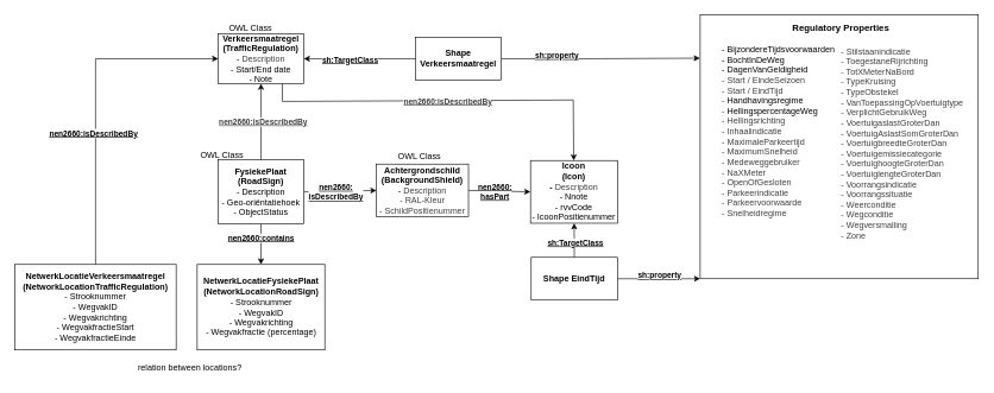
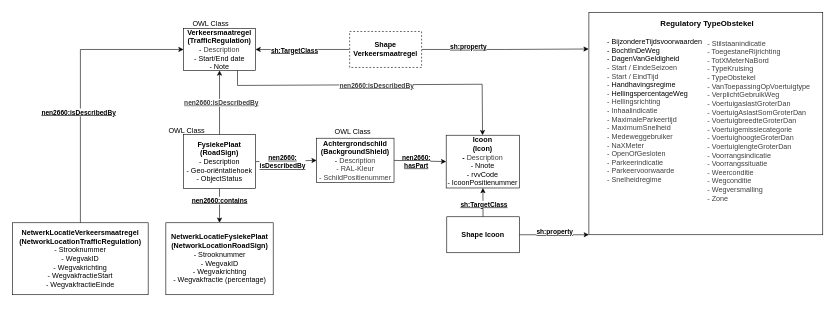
  <mxCell id="0" />
  <mxCell id="1" parent="0" />
  <mxCell id="2" style="edgeStyle=orthogonalEdgeStyle;rounded=0;orthogonalLoop=1;jettySize=auto;html=1;entryX=-0.001;entryY=0.165;entryDx=0;entryDy=0;entryPerimeter=0;" parent="1" source="32" target="20" edge="1"><mxGeometry relative="1" as="geometry"><mxPoint x="638" y="81" as="sourcePoint" /><mxPoint x="980" y="80" as="targetPoint" /></mxGeometry></mxCell>
  <mxCell id="3" value="&lt;div&gt;&lt;b&gt;&lt;u&gt;sh:property&lt;/u&gt;&lt;/b&gt;&lt;/div&gt;&lt;div&gt;&lt;b&gt;&lt;u&gt;&lt;br&gt;&lt;/u&gt;&lt;/b&gt;&lt;/div&gt;" style="edgeLabel;html=1;align=center;verticalAlign=middle;resizable=0;points=[];" parent="2" vertex="1" connectable="0"><mxGeometry x="-0.45" y="-2" relative="1" as="geometry"><mxPoint as="offset" /></mxGeometry></mxCell>
  <mxCell id="4" style="rounded=0;orthogonalLoop=1;jettySize=auto;html=1;exitX=0.5;exitY=0;exitDx=0;exitDy=0;entryX=0.5;entryY=1;entryDx=0;entryDy=0;" parent="1" source="13" target="8" edge="1"><mxGeometry relative="1" as="geometry"><mxPoint x="745" y="163" as="targetPoint" /></mxGeometry></mxCell>
  <mxCell id="5" value="&lt;div style=&quot;border-color: var(--border-color);&quot;&gt;&lt;b style=&quot;color: rgb(63, 63, 63); border-color: var(--border-color);&quot;&gt;&lt;u style=&quot;border-color: var(--border-color);&quot;&gt;nen2660:isDescribedBy&lt;/u&gt;&lt;/b&gt;&lt;/div&gt;" style="edgeLabel;html=1;align=center;verticalAlign=middle;resizable=0;points=[];" parent="4" vertex="1" connectable="0"><mxGeometry x="0.013" y="-2" relative="1" as="geometry"><mxPoint as="offset" /></mxGeometry></mxCell>
  <mxCell id="6" style="edgeStyle=none;html=1;rounded=0;curved=0;exitX=0.75;exitY=1;exitDx=0;exitDy=0;" edge="1" parent="1" source="8" target="21"><mxGeometry relative="1" as="geometry"><Array as="points"><mxPoint x="395" y="142" /><mxPoint x="803" y="140" /></Array></mxGeometry></mxCell>
  <mxCell id="7" value="&lt;b style=&quot;color: rgb(63, 63, 63); border-color: var(--border-color);&quot;&gt;&lt;u style=&quot;border-color: var(--border-color);&quot;&gt;nen2660:isDescribedBy&lt;/u&gt;&lt;/b&gt;" style="edgeLabel;html=1;align=center;verticalAlign=middle;resizable=0;points=[];" vertex="1" connectable="0" parent="6"><mxGeometry x="-0.517" y="-2" relative="1" as="geometry"><mxPoint x="131" y="-2" as="offset" /></mxGeometry></mxCell>
  <mxCell id="8" value="&lt;div&gt;&lt;b&gt;Verkeersmaatregel&lt;/b&gt;&lt;/div&gt;&lt;div&gt;&lt;b&gt;(&lt;/b&gt;&lt;b&gt;&lt;/b&gt;&lt;b&gt;TrafficRegulation&lt;/b&gt;&lt;b&gt;)&lt;br&gt;&lt;/b&gt;&lt;/div&gt;&lt;div&gt;-&amp;nbsp;&lt;span style=&quot;color: rgb(63, 63, 63); background-color: transparent;&quot;&gt;Description&lt;/span&gt;&lt;br&gt;&lt;/div&gt;&lt;div&gt;- Start/End date&lt;/div&gt;&lt;div&gt;- Note&lt;/div&gt;" style="rounded=0;whiteSpace=wrap;html=1;" parent="1" vertex="1"><mxGeometry x="305" y="47" width="120" height="70" as="geometry" /></mxCell>
  <mxCell id="9" style="edgeStyle=none;html=1;exitX=1;exitY=0.5;exitDx=0;exitDy=0;entryX=0;entryY=0.5;entryDx=0;entryDy=0;" parent="1" source="13" target="24" edge="1"><mxGeometry relative="1" as="geometry"><mxPoint x="921" y="251.37" as="targetPoint" /></mxGeometry></mxCell>
  <mxCell id="10" value="&lt;div style=&quot;border-color: var(--border-color);&quot;&gt;&lt;b style=&quot;border-color: var(--border-color);&quot;&gt;&lt;u style=&quot;border-color: var(--border-color);&quot;&gt;nen2660:&lt;/u&gt;&lt;/b&gt;&lt;/div&gt;&lt;div style=&quot;border-color: var(--border-color);&quot;&gt;&lt;b style=&quot;border-color: var(--border-color);&quot;&gt;&lt;u style=&quot;border-color: var(--border-color);&quot;&gt;isDescribedBy&lt;/u&gt;&lt;/b&gt;&lt;/div&gt;" style="edgeLabel;html=1;align=center;verticalAlign=middle;resizable=0;points=[];" parent="9" vertex="1" connectable="0"><mxGeometry x="-0.193" relative="1" as="geometry"><mxPoint x="4" y="1" as="offset" /></mxGeometry></mxCell>
  <mxCell id="11" style="edgeStyle=none;html=1;exitX=0.5;exitY=1;exitDx=0;exitDy=0;" edge="1" parent="1" source="13" target="17"><mxGeometry relative="1" as="geometry" /></mxCell>
  <mxCell id="12" value="&lt;b&gt;&lt;u&gt;nen2660:contains&lt;/u&gt;&lt;/b&gt;" style="edgeLabel;html=1;align=center;verticalAlign=middle;resizable=0;points=[];" vertex="1" connectable="0" parent="11"><mxGeometry x="-0.326" y="-1" relative="1" as="geometry"><mxPoint as="offset" /></mxGeometry></mxCell>
  <mxCell id="13" value="&lt;div&gt;&lt;b&gt;FysiekePlaat&lt;/b&gt;&lt;/div&gt;&lt;div&gt;&lt;b&gt;(&lt;/b&gt;&lt;b&gt;&lt;/b&gt;&lt;b&gt;RoadSign&lt;/b&gt;&lt;b&gt;)&lt;/b&gt;&lt;br&gt;&lt;/div&gt;&lt;div&gt;&lt;span style=&quot;background-color: transparent;&quot;&gt;- Description&lt;/span&gt;&lt;/div&gt;&lt;div&gt;&lt;span style=&quot;background-color: transparent;&quot;&gt;-&amp;nbsp;&lt;/span&gt;&lt;span style=&quot;background-color: transparent;&quot;&gt;Geo-oriëntatiehoek&lt;/span&gt;&lt;/div&gt;&lt;div&gt;&lt;span style=&quot;background-color: transparent;&quot;&gt;- ObjectStatus&lt;/span&gt;&lt;/div&gt;" style="rounded=0;whiteSpace=wrap;html=1;" parent="1" vertex="1"><mxGeometry x="305" y="224" width="120" height="90" as="geometry" /></mxCell>
  <mxCell id="14" style="edgeStyle=orthogonalEdgeStyle;rounded=0;orthogonalLoop=1;jettySize=auto;html=1;exitX=0.5;exitY=0;exitDx=0;exitDy=0;entryX=0;entryY=0.5;entryDx=0;entryDy=0;" parent="1" source="16" target="8" edge="1"><mxGeometry relative="1" as="geometry" /></mxCell>
  <mxCell id="15" value="&lt;b&gt;&lt;u&gt;nen2660:isDescribedBy&lt;/u&gt;&lt;/b&gt;" style="edgeLabel;html=1;align=center;verticalAlign=middle;resizable=0;points=[];" parent="14" vertex="1" connectable="0"><mxGeometry x="-0.221" y="-3" relative="1" as="geometry"><mxPoint x="-7" y="-5" as="offset" /></mxGeometry></mxCell>
  <mxCell id="16" value="&lt;div&gt;&lt;b&gt;NetwerkLocatieVerkeersmaatregel&lt;/b&gt;&lt;/div&gt;&lt;div&gt;&lt;b&gt;(&lt;/b&gt;&lt;b&gt;&lt;/b&gt;&lt;b&gt;NetworkLocationTrafficRegulation&lt;/b&gt;&lt;b&gt;)&lt;/b&gt;&lt;/div&gt;&lt;div&gt;- Strooknummer&lt;/div&gt;&lt;div&gt;- WegvakID&lt;/div&gt;&lt;div&gt;- Wegvakrichting&lt;/div&gt;- WegvakfractieStart&lt;br&gt;- WegvakfractieEinde" style="rounded=0;whiteSpace=wrap;html=1;" parent="1" vertex="1"><mxGeometry x="20" y="371" width="226" height="120" as="geometry" /></mxCell>
  <mxCell id="17" value="&lt;div&gt;&lt;b&gt;NetwerkLocatieFysiekePlaat&lt;/b&gt;&lt;/div&gt;&lt;div&gt;&lt;b&gt;(&lt;/b&gt;&lt;b&gt;NetworkLocationRoadSign)&lt;/b&gt;&lt;/div&gt;&lt;div&gt;- Strooknummer&lt;/div&gt;&lt;div&gt;- WegvakID&lt;/div&gt;&lt;div&gt;- Wegvakrichting&lt;/div&gt;&lt;div&gt;- Wegvakfractie (percentage)&lt;br&gt;&lt;/div&gt;" style="rounded=0;whiteSpace=wrap;html=1;" parent="1" vertex="1"><mxGeometry x="275.5" y="371" width="179" height="120" as="geometry" /></mxCell>
  <mxCell id="18" style="rounded=0;orthogonalLoop=1;jettySize=auto;html=1;exitX=1;exitY=0.5;exitDx=0;exitDy=0;entryX=0;entryY=1;entryDx=0;entryDy=0;" parent="1" source="35" target="20" edge="1"><mxGeometry relative="1" as="geometry"><mxPoint x="885" y="499" as="targetPoint" /><Array as="points" /></mxGeometry></mxCell>
  <mxCell id="19" value="&lt;div&gt;&lt;b&gt;&lt;u&gt;sh:property&lt;/u&gt;&lt;/b&gt;&lt;/div&gt;" style="edgeLabel;html=1;align=center;verticalAlign=middle;resizable=0;points=[];" parent="18" vertex="1" connectable="0"><mxGeometry x="0.221" y="4" relative="1" as="geometry"><mxPoint x="-13" y="-1" as="offset" /></mxGeometry></mxCell>
  <mxCell id="20" value="&lt;div&gt;&lt;br&gt;&lt;/div&gt;&lt;div&gt;&lt;span style=&quot;color: rgb(63, 63, 63);&quot;&gt;&lt;/span&gt;&lt;/div&gt;" style="rounded=0;whiteSpace=wrap;html=1;" parent="1" vertex="1"><mxGeometry x="981" y="20" width="390" height="371" as="geometry" /></mxCell>
  <mxCell id="21" value="&lt;div&gt;&lt;b&gt;Icoon&lt;/b&gt;&lt;/div&gt;&lt;div&gt;&lt;b&gt;(Icon)&lt;br&gt;&lt;/b&gt;&lt;/div&gt;&lt;div&gt;&lt;b&gt;-&amp;nbsp;&lt;/b&gt;&lt;span style=&quot;color: rgb(63, 63, 63); background-color: transparent;&quot;&gt;Description&lt;/span&gt;&lt;/div&gt;&lt;div&gt;- Nnote&lt;/div&gt;&lt;div&gt;- rvvCode&lt;/div&gt;&lt;div&gt;- IcoonPositienummer&lt;/div&gt;" style="rounded=0;whiteSpace=wrap;html=1;" parent="1" vertex="1"><mxGeometry x="743" y="225" width="122" height="88" as="geometry" /></mxCell>
  <mxCell id="22" style="edgeStyle=none;html=1;exitX=1;exitY=0.5;exitDx=0;exitDy=0;entryX=0;entryY=0.5;entryDx=0;entryDy=0;" parent="1" source="24" target="21" edge="1"><mxGeometry relative="1" as="geometry"><mxPoint x="1075" y="223" as="targetPoint" /><mxPoint x="1048.5" y="244.25" as="sourcePoint" /></mxGeometry></mxCell>
  <mxCell id="23" value="&lt;div&gt;&lt;b&gt;&lt;u&gt;nen2660:&lt;/u&gt;&lt;/b&gt;&lt;/div&gt;&lt;div&gt;&lt;b&gt;&lt;u&gt;hasPart&lt;/u&gt;&lt;/b&gt;&lt;/div&gt;" style="edgeLabel;html=1;align=center;verticalAlign=middle;resizable=0;points=[];" parent="22" vertex="1" connectable="0"><mxGeometry x="-0.254" relative="1" as="geometry"><mxPoint x="5" y="1" as="offset" /></mxGeometry></mxCell>
  <mxCell id="24" value="&lt;div&gt;&lt;b&gt;Achtergrondschild&lt;/b&gt;&lt;/div&gt;&lt;div&gt;&lt;b&gt;(&lt;/b&gt;&lt;b&gt;&lt;/b&gt;&lt;b&gt;BackgroundShield&lt;/b&gt;&lt;b&gt;)&lt;br&gt;&lt;/b&gt;&lt;/div&gt;&lt;div&gt;&lt;span style=&quot;background-color: initial;&quot;&gt;-&amp;nbsp;&lt;/span&gt;&lt;span style=&quot;color: rgb(63, 63, 63); background-color: transparent;&quot;&gt;Description&lt;/span&gt;&lt;/div&gt;&lt;div&gt;&lt;span style=&quot;color: rgb(63, 63, 63); background-color: transparent;&quot;&gt;- RAL-Kleur&lt;/span&gt;&lt;/div&gt;&lt;div&gt;&lt;span style=&quot;color: rgb(63, 63, 63); background-color: transparent;&quot;&gt;- SchildPositienummer&lt;/span&gt;&lt;/div&gt;" style="rounded=0;whiteSpace=wrap;html=1;" parent="1" vertex="1"><mxGeometry x="527" y="230" width="129" height="74" as="geometry" /></mxCell>
  <mxCell id="25" value="&lt;div&gt;&lt;br&gt;&lt;/div&gt;&lt;div style=&quot;text-align: left;&quot;&gt;- BijzondereTijdsvoorwaarden&lt;/div&gt;&lt;div style=&quot;text-align: left;&quot;&gt;- BochtInDeWeg&lt;/div&gt;&lt;div style=&quot;text-align: left;&quot;&gt;- DagenVanGeldigheid&lt;/div&gt;&lt;span style=&quot;color: rgb(63, 63, 63);&quot;&gt;&lt;div style=&quot;text-align: left;&quot;&gt;&lt;span style=&quot;background-color: transparent;&quot;&gt;- Start / EindeSeizoen&lt;/span&gt;&lt;/div&gt;&lt;/span&gt;&lt;div&gt;&lt;div style=&quot;text-align: left;&quot;&gt;&lt;span style=&quot;background-color: transparent; color: rgb(63, 63, 63);&quot;&gt;- Start / EindTijd&lt;/span&gt;&lt;/div&gt;&lt;div style=&quot;text-align: left;&quot;&gt;&lt;span style=&quot;background-color: transparent; color: rgb(63, 63, 63);&quot;&gt;-&amp;nbsp;&lt;/span&gt;&lt;span style=&quot;background-color: transparent;&quot;&gt;Handhavingsregime&lt;/span&gt;&lt;/div&gt;&lt;div style=&quot;text-align: left;&quot;&gt;&lt;span style=&quot;background-color: transparent; color: rgb(63, 63, 63);&quot;&gt;-&amp;nbsp;&lt;/span&gt;&lt;span style=&quot;background-color: transparent;&quot;&gt;HellingspercentageWeg&lt;/span&gt;&lt;/div&gt;&lt;div style=&quot;text-align: left;&quot;&gt;&lt;span style=&quot;background-color: transparent; color: rgb(63, 63, 63);&quot;&gt;-&amp;nbsp;Hellingsrichting&lt;/span&gt;&lt;/div&gt;&lt;div&gt;&lt;/div&gt;&lt;span style=&quot;color: rgb(63, 63, 63);&quot;&gt;&lt;div style=&quot;text-align: left;&quot;&gt;&lt;span style=&quot;background-color: transparent;&quot;&gt;- Inhaalindicatie&lt;/span&gt;&lt;/div&gt;&lt;/span&gt;&lt;/div&gt;&lt;div&gt;&lt;span style=&quot;color: rgb(63, 63, 63);&quot;&gt;&lt;/span&gt;&lt;/div&gt;&lt;span style=&quot;color: rgb(63, 63, 63);&quot;&gt;&lt;div style=&quot;text-align: left;&quot;&gt;&lt;span style=&quot;background-color: transparent;&quot;&gt;- MaximaleParkeertijd&lt;/span&gt;&lt;/div&gt;&lt;/span&gt;&lt;div style=&quot;text-align: left;&quot;&gt;&lt;span style=&quot;color: rgb(63, 63, 63);&quot;&gt;- MaximumSnelheid&lt;/span&gt;&lt;/div&gt;&lt;div&gt;&lt;span style=&quot;color: rgb(63, 63, 63);&quot;&gt;&lt;/span&gt;&lt;/div&gt;&lt;span style=&quot;color: rgb(63, 63, 63);&quot;&gt;&lt;div style=&quot;text-align: left;&quot;&gt;&lt;span style=&quot;background-color: transparent;&quot;&gt;- Medeweggebruiker&lt;/span&gt;&lt;/div&gt;&lt;/span&gt;&lt;div style=&quot;text-align: left;&quot;&gt;&lt;span style=&quot;color: rgb(63, 63, 63);&quot;&gt;- NaXMeter&lt;/span&gt;&lt;span style=&quot;color: rgb(63, 63, 63);&quot;&gt;&lt;/span&gt;&lt;/div&gt;&lt;div&gt;&lt;span style=&quot;color: rgb(63, 63, 63);&quot;&gt;&lt;/span&gt;&lt;/div&gt;&lt;span style=&quot;color: rgb(63, 63, 63);&quot;&gt;&lt;div style=&quot;text-align: left;&quot;&gt;&lt;span style=&quot;background-color: transparent;&quot;&gt;- OpenOfGesloten&lt;/span&gt;&lt;/div&gt;&lt;/span&gt;&lt;div&gt;&lt;span style=&quot;color: rgb(63, 63, 63);&quot;&gt;&lt;/span&gt;&lt;/div&gt;&lt;span style=&quot;color: rgb(63, 63, 63);&quot;&gt;&lt;div style=&quot;text-align: left;&quot;&gt;&lt;span style=&quot;background-color: transparent;&quot;&gt;- Parkeerindicatie&lt;/span&gt;&lt;/div&gt;&lt;/span&gt;&lt;div style=&quot;text-align: left;&quot;&gt;&lt;span style=&quot;color: rgb(63, 63, 63);&quot;&gt;- Parkeervoorwaarde&lt;/span&gt;&lt;/div&gt;&lt;div&gt;&lt;span style=&quot;color: rgb(63, 63, 63);&quot;&gt;&lt;div style=&quot;color: rgb(63, 63, 63);&quot;&gt;&lt;span style=&quot;color: rgb(63, 63, 63);&quot;&gt;&lt;/span&gt;&lt;/div&gt;&lt;span style=&quot;color: rgb(63, 63, 63);&quot;&gt;&lt;div style=&quot;text-align: left;&quot;&gt;&lt;span style=&quot;background-color: transparent;&quot;&gt;- Snelheidregime&lt;/span&gt;&lt;/div&gt;&lt;/span&gt;&lt;/span&gt;&lt;/div&gt;&lt;div&gt;&lt;span style=&quot;color: rgb(63, 63, 63);&quot;&gt;&lt;span style=&quot;color: rgb(63, 63, 63);&quot;&gt;&lt;br&gt;&lt;/span&gt;&lt;/span&gt;&lt;/div&gt;" style="text;html=1;align=center;verticalAlign=middle;whiteSpace=wrap;rounded=0;" vertex="1" parent="1"><mxGeometry x="1002" y="54" width="178" height="260" as="geometry" /></mxCell>
  <mxCell id="26" value="&lt;div style=&quot;color: rgb(63, 63, 63);&quot;&gt;&lt;span style=&quot;color: rgb(63, 63, 63);&quot;&gt;-&amp;nbsp;Stilstaanindicatie&amp;nbsp;&lt;/span&gt;&lt;span style=&quot;color: rgb(63, 63, 63);&quot;&gt;&lt;/span&gt;&lt;/div&gt;&lt;div style=&quot;color: rgb(63, 63, 63);&quot;&gt;&lt;span style=&quot;color: rgb(63, 63, 63);&quot;&gt;&lt;/span&gt;&lt;/div&gt;&lt;div style=&quot;color: rgb(63, 63, 63);&quot;&gt;&lt;span style=&quot;color: rgb(63, 63, 63);&quot;&gt;- ToegestaneRijrichting&lt;/span&gt;&lt;/div&gt;&lt;div style=&quot;color: rgb(63, 63, 63);&quot;&gt;&lt;span style=&quot;color: rgb(63, 63, 63);&quot;&gt;&lt;/span&gt;&lt;/div&gt;&lt;span style=&quot;color: rgb(63, 63, 63);&quot;&gt;- TotXMeterNaBord&lt;/span&gt;&lt;div style=&quot;color: rgb(63, 63, 63);&quot;&gt;&lt;span style=&quot;color: rgb(63, 63, 63);&quot;&gt;- TypeKruising&lt;/span&gt;&lt;/div&gt;&lt;div style=&quot;color: rgb(63, 63, 63);&quot;&gt;&lt;span style=&quot;color: rgb(63, 63, 63);&quot;&gt;&lt;/span&gt;&lt;/div&gt;&lt;span style=&quot;color: rgb(63, 63, 63);&quot;&gt;- TypeObstekel&lt;/span&gt;&lt;div style=&quot;color: rgb(63, 63, 63);&quot;&gt;&lt;span style=&quot;color: rgb(63, 63, 63);&quot;&gt;- VanToepassingOpVoertuigtype&lt;/span&gt;&lt;span style=&quot;color: rgb(63, 63, 63);&quot;&gt;&lt;/span&gt;&lt;/div&gt;&lt;div style=&quot;color: rgb(63, 63, 63);&quot;&gt;&lt;span style=&quot;color: rgb(63, 63, 63);&quot;&gt;&lt;/span&gt;&lt;/div&gt;&lt;span style=&quot;color: rgb(63, 63, 63);&quot;&gt;- VerplichtGebruikWeg&lt;/span&gt;&lt;div style=&quot;color: rgb(63, 63, 63);&quot;&gt;&lt;span style=&quot;color: rgb(63, 63, 63);&quot;&gt;- VoertuigaslastGroterDan&lt;/span&gt;&lt;/div&gt;&lt;div style=&quot;color: rgb(63, 63, 63);&quot;&gt;&lt;span style=&quot;color: rgb(63, 63, 63);&quot;&gt;&lt;/span&gt;&lt;/div&gt;&lt;span style=&quot;color: rgb(63, 63, 63);&quot;&gt;-&amp;nbsp;&lt;/span&gt;&lt;span style=&quot;color: rgb(63, 63, 63);&quot;&gt;VoertuigAslastSomGroterDan&lt;/span&gt;&lt;div style=&quot;color: rgb(63, 63, 63);&quot;&gt;&lt;span style=&quot;color: rgb(63, 63, 63);&quot;&gt;-&amp;nbsp;&lt;/span&gt;&lt;span style=&quot;color: rgb(63, 63, 63);&quot;&gt;&lt;/span&gt;&lt;span style=&quot;background-color: transparent; color: rgb(63, 63, 63);&quot;&gt;VoertuigbreedteGroterDan&lt;/span&gt;&lt;/div&gt;&lt;div style=&quot;color: rgb(63, 63, 63);&quot;&gt;&lt;span style=&quot;color: rgb(63, 63, 63);&quot;&gt;&lt;/span&gt;&lt;/div&gt;&lt;span style=&quot;color: rgb(63, 63, 63);&quot;&gt;-&amp;nbsp;&lt;/span&gt;&lt;span style=&quot;color: rgb(63, 63, 63);&quot;&gt;Voertuigemissiecategorie&lt;/span&gt;&lt;div style=&quot;color: rgb(63, 63, 63);&quot;&gt;&lt;span style=&quot;color: rgb(63, 63, 63);&quot;&gt;-&amp;nbsp;&lt;/span&gt;&lt;span style=&quot;color: rgb(63, 63, 63);&quot;&gt;&lt;/span&gt;&lt;span style=&quot;background-color: transparent; color: rgb(63, 63, 63);&quot;&gt;VoertuighoogteGroterDan&lt;/span&gt;&lt;/div&gt;&lt;div style=&quot;color: rgb(63, 63, 63);&quot;&gt;&lt;span style=&quot;color: rgb(63, 63, 63);&quot;&gt;&lt;/span&gt;&lt;/div&gt;&lt;span style=&quot;color: rgb(63, 63, 63);&quot;&gt;-&amp;nbsp;&lt;/span&gt;&lt;span style=&quot;color: rgb(63, 63, 63);&quot;&gt;VoertuiglengteGroterDan&lt;/span&gt;&lt;div style=&quot;color: rgb(63, 63, 63);&quot;&gt;&lt;span style=&quot;color: rgb(63, 63, 63);&quot;&gt;- Voorrangsindicatie&lt;/span&gt;&lt;span style=&quot;color: rgb(63, 63, 63);&quot;&gt;&lt;/span&gt;&lt;/div&gt;&lt;div style=&quot;color: rgb(63, 63, 63);&quot;&gt;&lt;span style=&quot;color: rgb(63, 63, 63);&quot;&gt;&lt;/span&gt;&lt;/div&gt;&lt;span style=&quot;color: rgb(63, 63, 63);&quot;&gt;- Voorrangssituatie&lt;/span&gt;&lt;div style=&quot;color: rgb(63, 63, 63);&quot;&gt;&lt;span style=&quot;color: rgb(63, 63, 63);&quot;&gt;- Weerconditie&lt;/span&gt;&lt;/div&gt;&lt;div style=&quot;color: rgb(63, 63, 63);&quot;&gt;&lt;span style=&quot;color: rgb(63, 63, 63);&quot;&gt;- Wegconditie&lt;/span&gt;&lt;/div&gt;&lt;div style=&quot;color: rgb(63, 63, 63);&quot;&gt;&lt;span style=&quot;background-color: transparent;&quot;&gt;- Wegversmalling&lt;/span&gt;&lt;/div&gt;&lt;div style=&quot;color: rgb(63, 63, 63);&quot;&gt;&lt;span style=&quot;color: rgb(63, 63, 63);&quot;&gt;- Zone&lt;/span&gt;&lt;/div&gt;" style="text;html=1;align=left;verticalAlign=middle;whiteSpace=wrap;rounded=0;" vertex="1" parent="1"><mxGeometry x="1177" y="54" width="188" height="293" as="geometry" /></mxCell>
- <mxCell id="27" value="&lt;b&gt;&lt;font style=&quot;font-size: 13px;&quot;&gt;Regulatory Properties&lt;/font&gt;&lt;/b&gt;" style="text;html=1;align=center;verticalAlign=middle;whiteSpace=wrap;rounded=0;" vertex="1" parent="1"><mxGeometry x="1080.5" y="24" width="195" height="30" as="geometry" /></mxCell>
- <mxCell id="28" value="relation between locations?" style="text;html=1;align=center;verticalAlign=middle;resizable=0;points=[];autosize=1;strokeColor=none;fillColor=none;" vertex="1" parent="1"><mxGeometry x="183" y="504" width="163" height="26" as="geometry" /></mxCell>
+ <mxCell id="27" value="&lt;b&gt;&lt;font style=&quot;font-size: 13px;&quot;&gt;Regulatory TypeObstekel&lt;/font&gt;&lt;/b&gt;" style="text;html=1;align=center;verticalAlign=middle;whiteSpace=wrap;rounded=0;" vertex="1" parent="1"><mxGeometry x="1080.5" y="24" width="195" height="30" as="geometry" /></mxCell>
  <mxCell id="29" style="edgeStyle=none;html=1;" edge="1" parent="1" source="32" target="8"><mxGeometry relative="1" as="geometry" /></mxCell>
  <mxCell id="30" value="&lt;span style=&quot;font-family: monospace; font-size: 0px; text-align: start; background-color: rgb(251, 251, 251);&quot;&gt;%3CmxGraphModel%3E%3Croot%3E%3CmxCell%20id%3D%220%22%2F%3E%3CmxCell%20id%3D%221%22%20parent%3D%220%22%2F%3E%3CmxCell%20id%3D%222%22%20value%3D%22%26lt%3Bu%26gt%3Bsh%3ATargetClass%26lt%3B%2Fu%26gt%3B%22%20style%3D%22text%3Bhtml%3D1%3Balign%3Dcenter%3BverticalAlign%3Dmiddle%3Bresizable%3D0%3Bpoints%3D%5B%5D%3Bautosize%3D1%3BstrokeColor%3Dnone%3BfillColor%3Dnone%3B%22%20vertex%3D%221%22%20parent%3D%221%22%3E%3CmxGeometry%20x%3D%22461%22%20y%3D%2265%22%20width%3D%2297%22%20height%3D%2226%22%20as%3D%22geometry%22%2F%3E%3C%2FmxCell%3E%3C%2Froot%3E%3C%2FmxGraphModel%3E&lt;/span&gt;" style="edgeLabel;html=1;align=center;verticalAlign=middle;resizable=0;points=[];" vertex="1" connectable="0" parent="29"><mxGeometry x="0.019" y="-3" relative="1" as="geometry"><mxPoint as="offset" /></mxGeometry></mxCell>
  <mxCell id="31" value="&lt;u&gt;&lt;b&gt;sh:TargetClass&lt;/b&gt;&lt;/u&gt;" style="edgeLabel;html=1;align=center;verticalAlign=middle;resizable=0;points=[];" vertex="1" connectable="0" parent="29"><mxGeometry x="0.189" y="1" relative="1" as="geometry"><mxPoint as="offset" /></mxGeometry></mxCell>
- <mxCell id="32" value="&lt;b&gt;Shape Verkeersmaatregel&lt;/b&gt;" style="rounded=0;whiteSpace=wrap;html=1;" vertex="1" parent="1"><mxGeometry x="582" y="52" width="120" height="60" as="geometry" /></mxCell>
+ <mxCell id="32" value="&lt;b&gt;Shape Verkeersmaatregel&lt;/b&gt;" style="rounded=0;whiteSpace=wrap;html=1;dashed=1;" vertex="1" parent="1"><mxGeometry x="582" y="52" width="120" height="60" as="geometry" /></mxCell>
  <mxCell id="33" style="edgeStyle=none;html=1;exitX=0.5;exitY=0;exitDx=0;exitDy=0;" edge="1" parent="1" source="35" target="21"><mxGeometry relative="1" as="geometry" /></mxCell>
  <mxCell id="34" value="&lt;u&gt;&lt;b&gt;sh:TargetClass&lt;/b&gt;&lt;/u&gt;" style="edgeLabel;html=1;align=center;verticalAlign=middle;resizable=0;points=[];" vertex="1" connectable="0" parent="33"><mxGeometry x="-0.173" y="-1" relative="1" as="geometry"><mxPoint as="offset" /></mxGeometry></mxCell>
- <mxCell id="35" value="&lt;b&gt;Shape EindTijd&lt;/b&gt;" style="rounded=0;whiteSpace=wrap;html=1;" vertex="1" parent="1"><mxGeometry x="744" y="361" width="121" height="60" as="geometry" /></mxCell>
+ <mxCell id="35" value="&lt;b&gt;Shape Icoon&lt;/b&gt;" style="rounded=0;whiteSpace=wrap;html=1;" vertex="1" parent="1"><mxGeometry x="744" y="361" width="121" height="60" as="geometry" /></mxCell>
  <mxCell id="36" value="OWL Class" style="text;html=1;align=center;verticalAlign=middle;resizable=0;points=[];autosize=1;strokeColor=none;fillColor=none;" vertex="1" parent="1"><mxGeometry x="311" width="78" height="26" as="geometry" y="26" /></mxCell>
  <mxCell id="37" value="OWL Class" style="text;html=1;align=center;verticalAlign=middle;resizable=0;points=[];autosize=1;strokeColor=none;fillColor=none;" vertex="1" parent="1"><mxGeometry x="548" y="207" width="78" height="26" as="geometry" /></mxCell>
  <mxCell id="38" value="OWL Class" style="text;html=1;align=center;verticalAlign=middle;resizable=0;points=[];autosize=1;strokeColor=none;fillColor=none;" vertex="1" parent="1"><mxGeometry x="271" y="204" width="78" height="26" as="geometry" /></mxCell>
